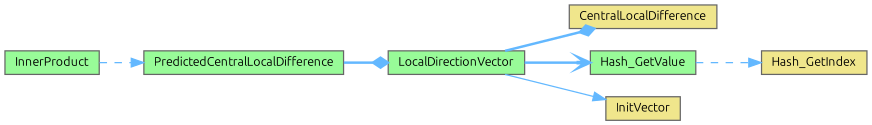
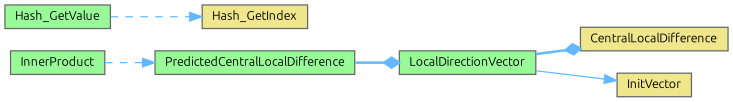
  digraph {
    fontname=Ubuntu
    rankdir=LR
    node [color=grey40 fillcolor=palegreen fontname=Ubuntu fontsize=10 shape=box style=filled]
    edge [arrowhead=normal color=steelblue1 fontname=Ubuntu fontsize=10 labelfontname=Helvetica labelfontsize=10 style=bold]
    n1 [color=gray40 fontcolor=black height=0.2 label=PredictedCentralLocalDifference width=0.4]
    n2 [height=0.2 label=LocalDirectionVector width=0.4]
    n3 [height=0.2 label=InnerProduct width=0.4]
    n4 [fillcolor=khaki height=0.2 label=CentralLocalDifference width=0.4]
    n5 [height=0.2 label=Hash_GetValue width=0.4]
    n6 [fillcolor=khaki height=0.2 label=InitVector width=0.4]
    n7 [fillcolor=khaki height=0.2 label=Hash_GetIndex width=0.4]
    n1 -> n2 [arrowhead=diamond]
    n2 -> n4 [arrowhead=diamond]
-   n2 -> n5 [arrowhead=vee]
    n2 -> n6 [style=solid]
    n3 -> n1 [style=dashed]
    n5 -> n7 [style=dashed]
  }
